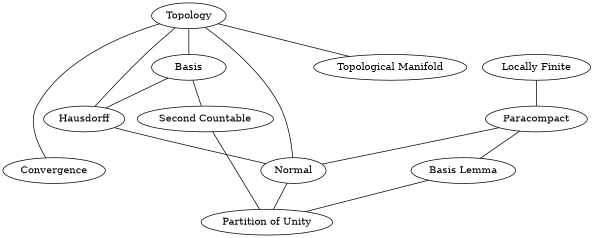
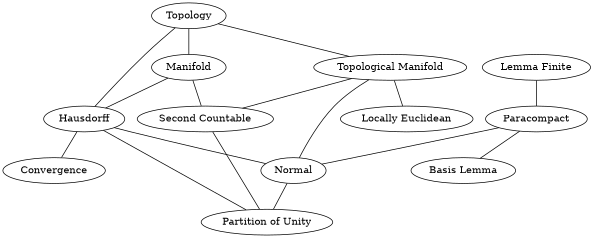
  graph {
    "Topological Manifold"
+   "Locally Euclidean"
    "Second Countable"
    Hausdorff
    Convergence
    Normal
    "Partition of Unity"
    Topology
-   Basis
-   "Locally Finite"
+   Basis [label=Manifold]
+   "Locally Finite" [label="Lemma Finite"]
    Paracompact
    n12 [label="Basis Lemma"]
+   "Topological Manifold" -- "Locally Euclidean"
+   "Topological Manifold" -- "Second Countable"
    "Second Countable" -- "Partition of Unity"
-   Topology -- Convergence
+   Hausdorff -- Convergence
    Hausdorff -- Normal
    Normal -- "Partition of Unity"
    Topology -- "Topological Manifold"
    Topology -- Hausdorff
-   Topology -- Normal
+   "Topological Manifold" -- Normal
    Topology -- Basis
    Basis -- "Second Countable"
    Basis -- Hausdorff
    "Locally Finite" -- Paracompact
    Paracompact -- Normal
    Paracompact -- n12
-   n12 -- "Partition of Unity"
+   Hausdorff -- "Partition of Unity"
  }
